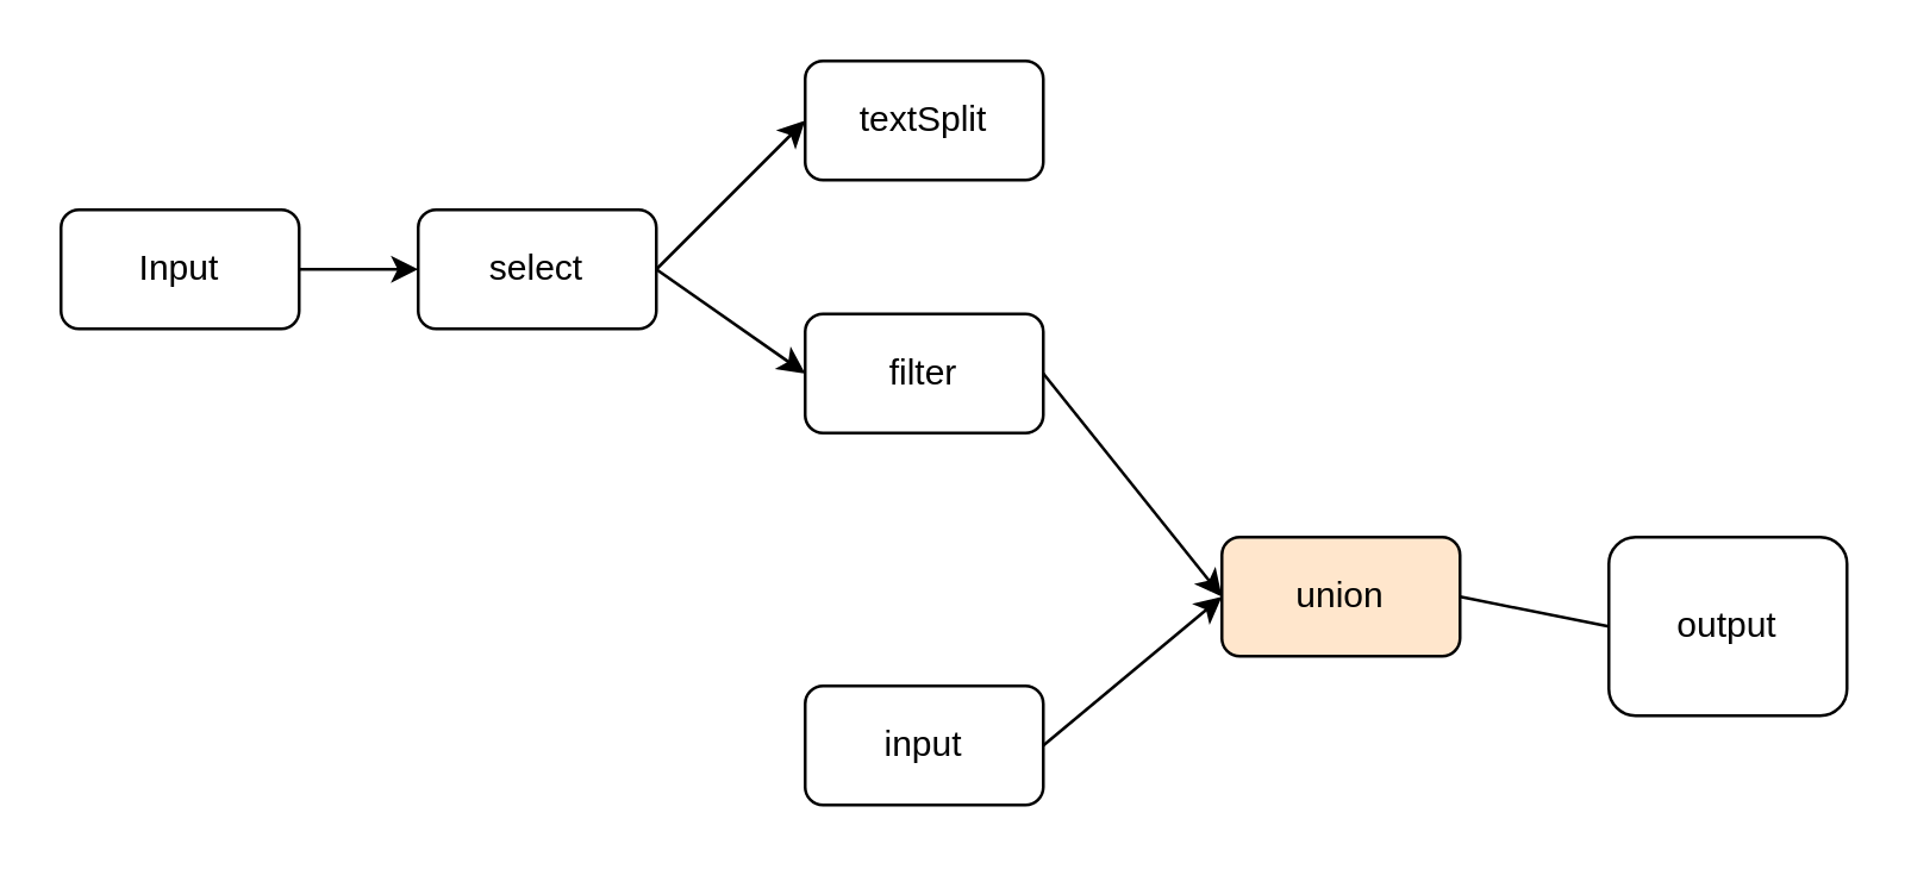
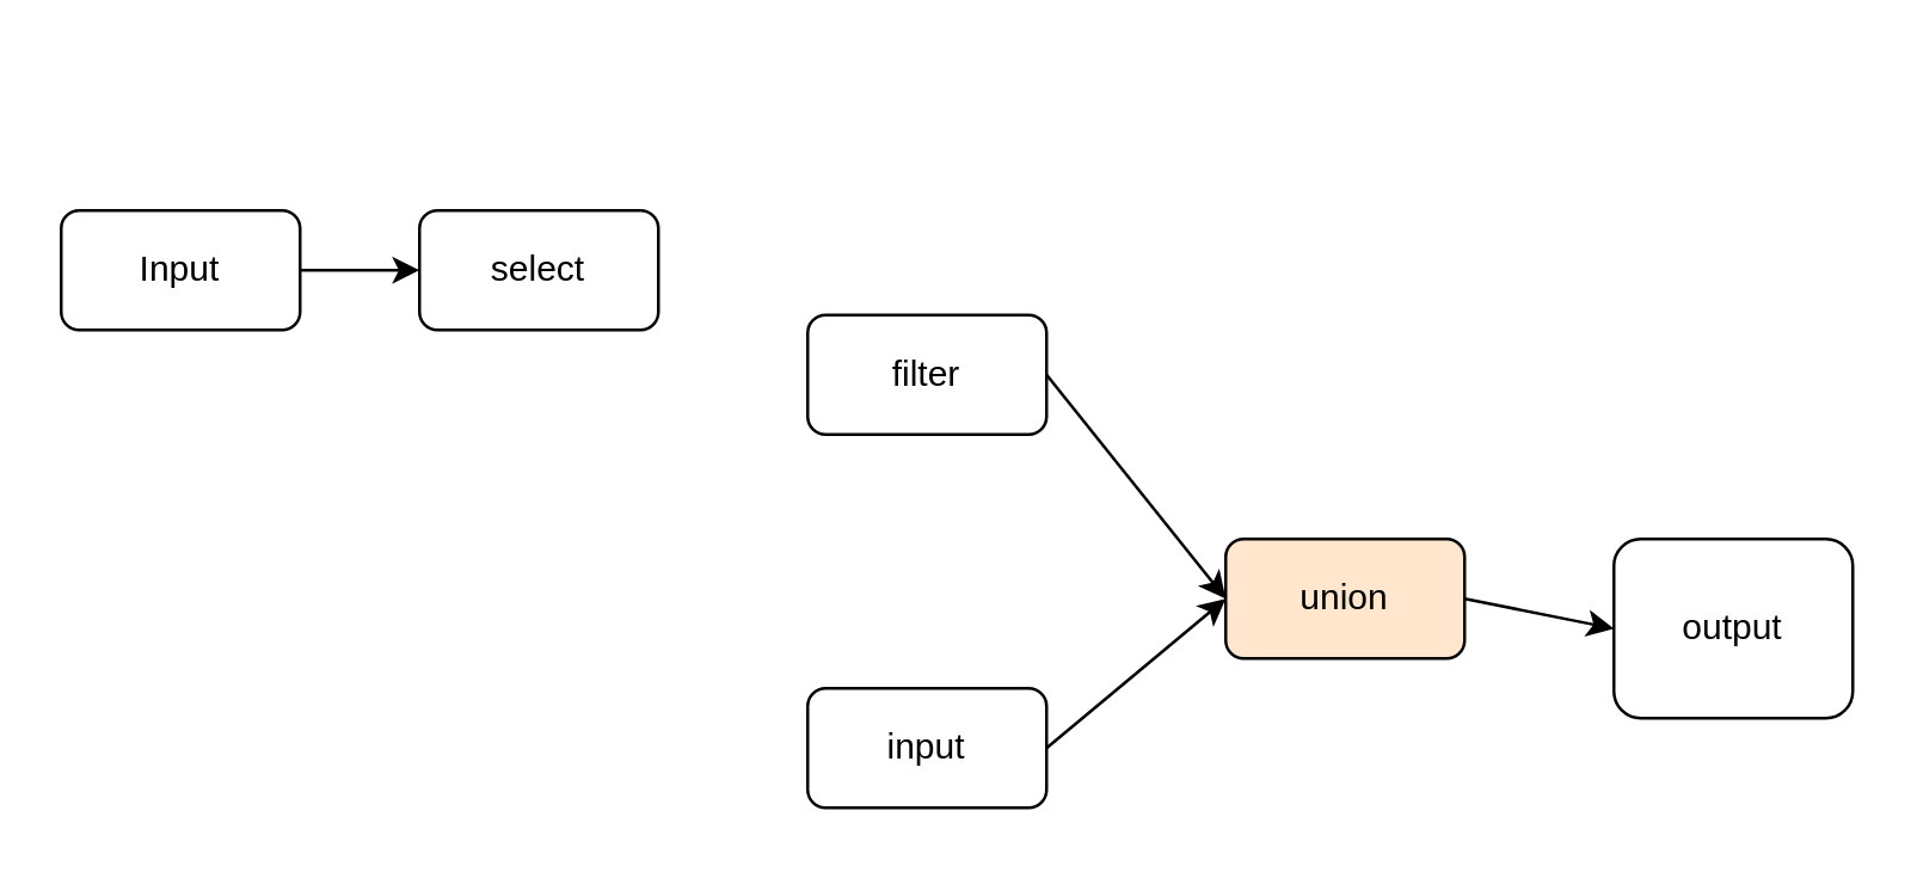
  <mxCell id="0" />
  <mxCell id="1" parent="0" />
  <mxCell id="2" style="edgeStyle=none;rounded=0;orthogonalLoop=1;jettySize=auto;html=1;exitX=1;exitY=0.5;exitDx=0;exitDy=0;entryX=0;entryY=0.5;entryDx=0;entryDy=0;" edge="1" parent="1" source="3" target="6"><mxGeometry relative="1" as="geometry" /></mxCell>
  <mxCell id="3" value="Input" style="rounded=1;whiteSpace=wrap;html=1;" vertex="1" parent="1"><mxGeometry x="20" y="70" width="80" height="40" as="geometry" /></mxCell>
- <mxCell id="4" style="rounded=0;orthogonalLoop=1;jettySize=auto;html=1;exitX=1;exitY=0.5;exitDx=0;exitDy=0;entryX=0;entryY=0.5;entryDx=0;entryDy=0;" edge="1" parent="1" source="6" target="7"><mxGeometry relative="1" as="geometry" /></mxCell>
- <mxCell id="5" style="edgeStyle=none;rounded=0;orthogonalLoop=1;jettySize=auto;html=1;exitX=1;exitY=0.5;exitDx=0;exitDy=0;entryX=0;entryY=0.5;entryDx=0;entryDy=0;" edge="1" parent="1" source="6" target="9"><mxGeometry relative="1" as="geometry" /></mxCell>
  <mxCell id="6" value="select" style="rounded=1;whiteSpace=wrap;html=1;" vertex="1" parent="1"><mxGeometry x="140" y="70" width="80" height="40" as="geometry" /></mxCell>
- <mxCell id="7" value="textSplit" style="rounded=1;whiteSpace=wrap;html=1;" vertex="1" parent="1"><mxGeometry x="270" y="20" width="80" height="40" as="geometry" /></mxCell>
  <mxCell id="8" style="edgeStyle=none;rounded=0;orthogonalLoop=1;jettySize=auto;html=1;exitX=1;exitY=0.5;exitDx=0;exitDy=0;entryX=0;entryY=0.5;entryDx=0;entryDy=0;" edge="1" parent="1" source="9" target="13"><mxGeometry relative="1" as="geometry" /></mxCell>
  <mxCell id="9" value="filter" style="rounded=1;whiteSpace=wrap;html=1;" vertex="1" parent="1"><mxGeometry x="270" y="105" width="80" height="40" as="geometry" /></mxCell>
  <mxCell id="10" style="edgeStyle=none;rounded=0;orthogonalLoop=1;jettySize=auto;html=1;exitX=1;exitY=0.5;exitDx=0;exitDy=0;entryX=0;entryY=0.5;entryDx=0;entryDy=0;" edge="1" parent="1" source="11" target="13"><mxGeometry relative="1" as="geometry" /></mxCell>
  <mxCell id="11" value="input" style="rounded=1;whiteSpace=wrap;html=1;" vertex="1" parent="1"><mxGeometry x="270" y="230" width="80" height="40" as="geometry" /></mxCell>
- <mxCell id="12" style="edgeStyle=none;rounded=0;orthogonalLoop=1;jettySize=auto;html=1;exitX=1;exitY=0.5;exitDx=0;exitDy=0;entryX=0;entryY=0.5;entryDx=0;entryDy=0;endArrow=none;" edge="1" parent="1" source="13" target="14"><mxGeometry relative="1" as="geometry" /></mxCell>
+ <mxCell id="12" style="edgeStyle=none;rounded=0;orthogonalLoop=1;jettySize=auto;html=1;exitX=1;exitY=0.5;exitDx=0;exitDy=0;entryX=0;entryY=0.5;entryDx=0;entryDy=0;" edge="1" parent="1" source="13" target="14"><mxGeometry relative="1" as="geometry" /></mxCell>
  <mxCell id="13" value="union" style="rounded=1;whiteSpace=wrap;html=1;fillColor=#ffe6cc;" vertex="1" parent="1"><mxGeometry x="410" y="180" width="80" height="40" as="geometry" /></mxCell>
  <mxCell id="14" value="output" style="rounded=1;whiteSpace=wrap;html=1;" vertex="1" parent="1"><mxGeometry x="540" y="180" width="80" height="60" as="geometry" /></mxCell>
